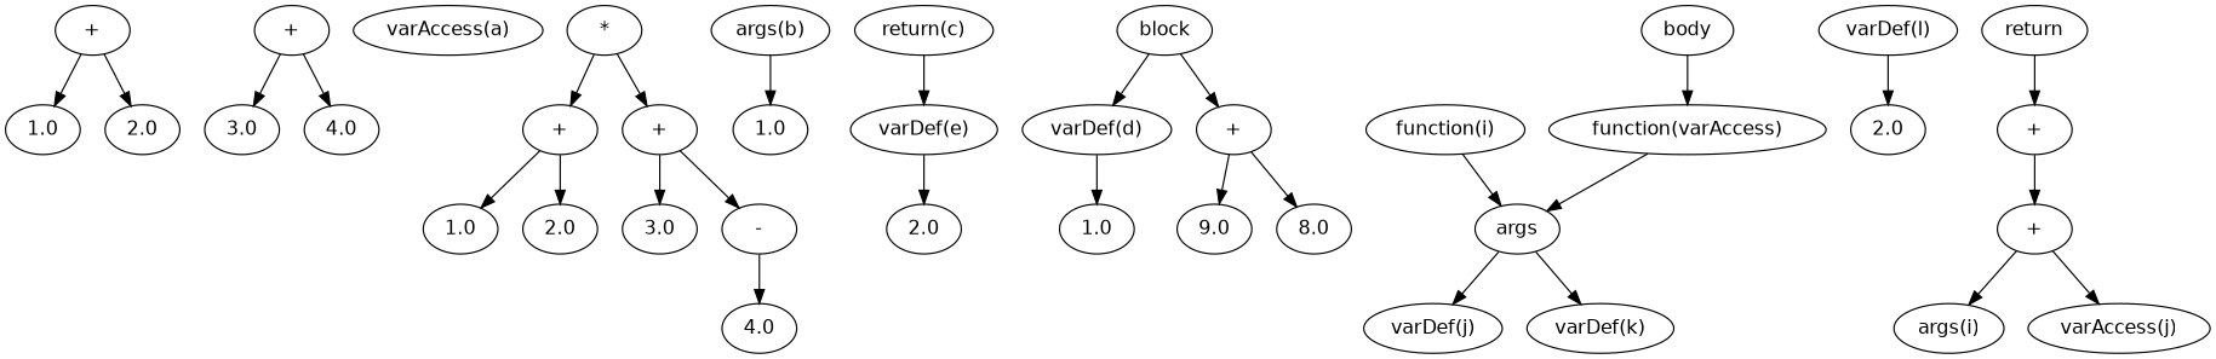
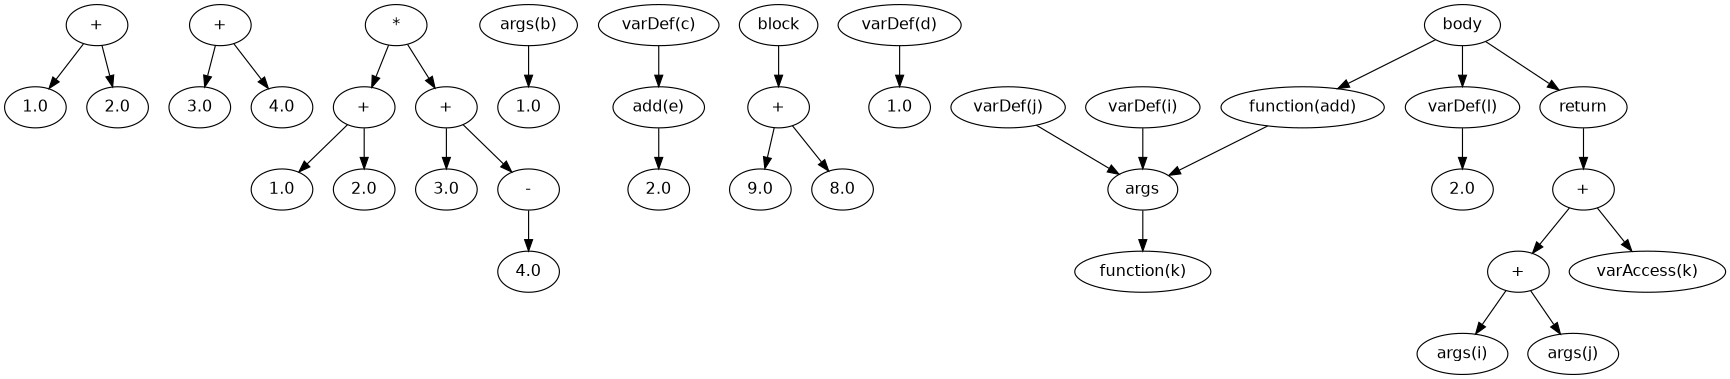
  digraph {
    fontname="DejaVu Sans"
    node [fontname="DejaVu Sans"]
    edge [fontname="DejaVu Sans"]
    n1 [label="+"]
    n2 [label=1.0]
    n3 [label=2.0]
    n4 [label="+"]
    n5 [label=3.0]
    n6 [label=4.0]
-   n7 [label="varAccess(a)"]
    n8 [label="*"]
    n9 [label="+"]
    n10 [label="+"]
    n11 [label=1.0]
    n12 [label=2.0]
    n13 [label=3.0]
    n14 [label="-"]
    n15 [label=4.0]
    n16 [label="args(b)"]
    n17 [label=1.0]
-   n18 [label="return(c)"]
-   n19 [label="varDef(e)"]
+   n18 [label="varDef(c)"]
+   n19 [label="add(e)"]
    n20 [label=block]
    n21 [label="varDef(d)"]
    n22 [label="+"]
    n23 [label=1.0]
    n24 [label=9.0]
    n25 [label=8.0]
    n26 [label=2.0]
-   n27 [label="function(varAccess)"]
+   n27 [label="function(add)"]
    n28 [label=args]
    n29 [label="varDef(j)"]
-   n30 [label="varDef(k)"]
+   n30 [label="function(k)"]
    n31 [label=body]
    n32 [label="varDef(l)"]
    n33 [label=return]
-   n34 [label="function(i)"]
+   n34 [label="varDef(i)"]
    n35 [label=2.0]
    n36 [label="+"]
    n37 [label="+"]
+   n38 [label="varAccess(k)"]
    n39 [label="args(i)"]
-   n40 [label="varAccess(j)"]
+   n40 [label="args(j)"]
    n1 -> n2
    n1 -> n3
    n4 -> n5
    n4 -> n6
    n8 -> n9
    n8 -> n10
    n9 -> n11
    n9 -> n12
    n10 -> n13
    n10 -> n14
    n14 -> n15
    n16 -> n17
    n18 -> n19
    n19 -> n26
-   n20 -> n21
    n20 -> n22
    n21 -> n23
    n22 -> n24
    n22 -> n25
    n27 -> n28
-   n28 -> n29
+   n29 -> n28
    n28 -> n30
    n31 -> n27
+   n31 -> n32
+   n31 -> n33
    n32 -> n35
    n33 -> n36
    n34 -> n28
    n36 -> n37
+   n36 -> n38
    n37 -> n39
    n37 -> n40
  }
